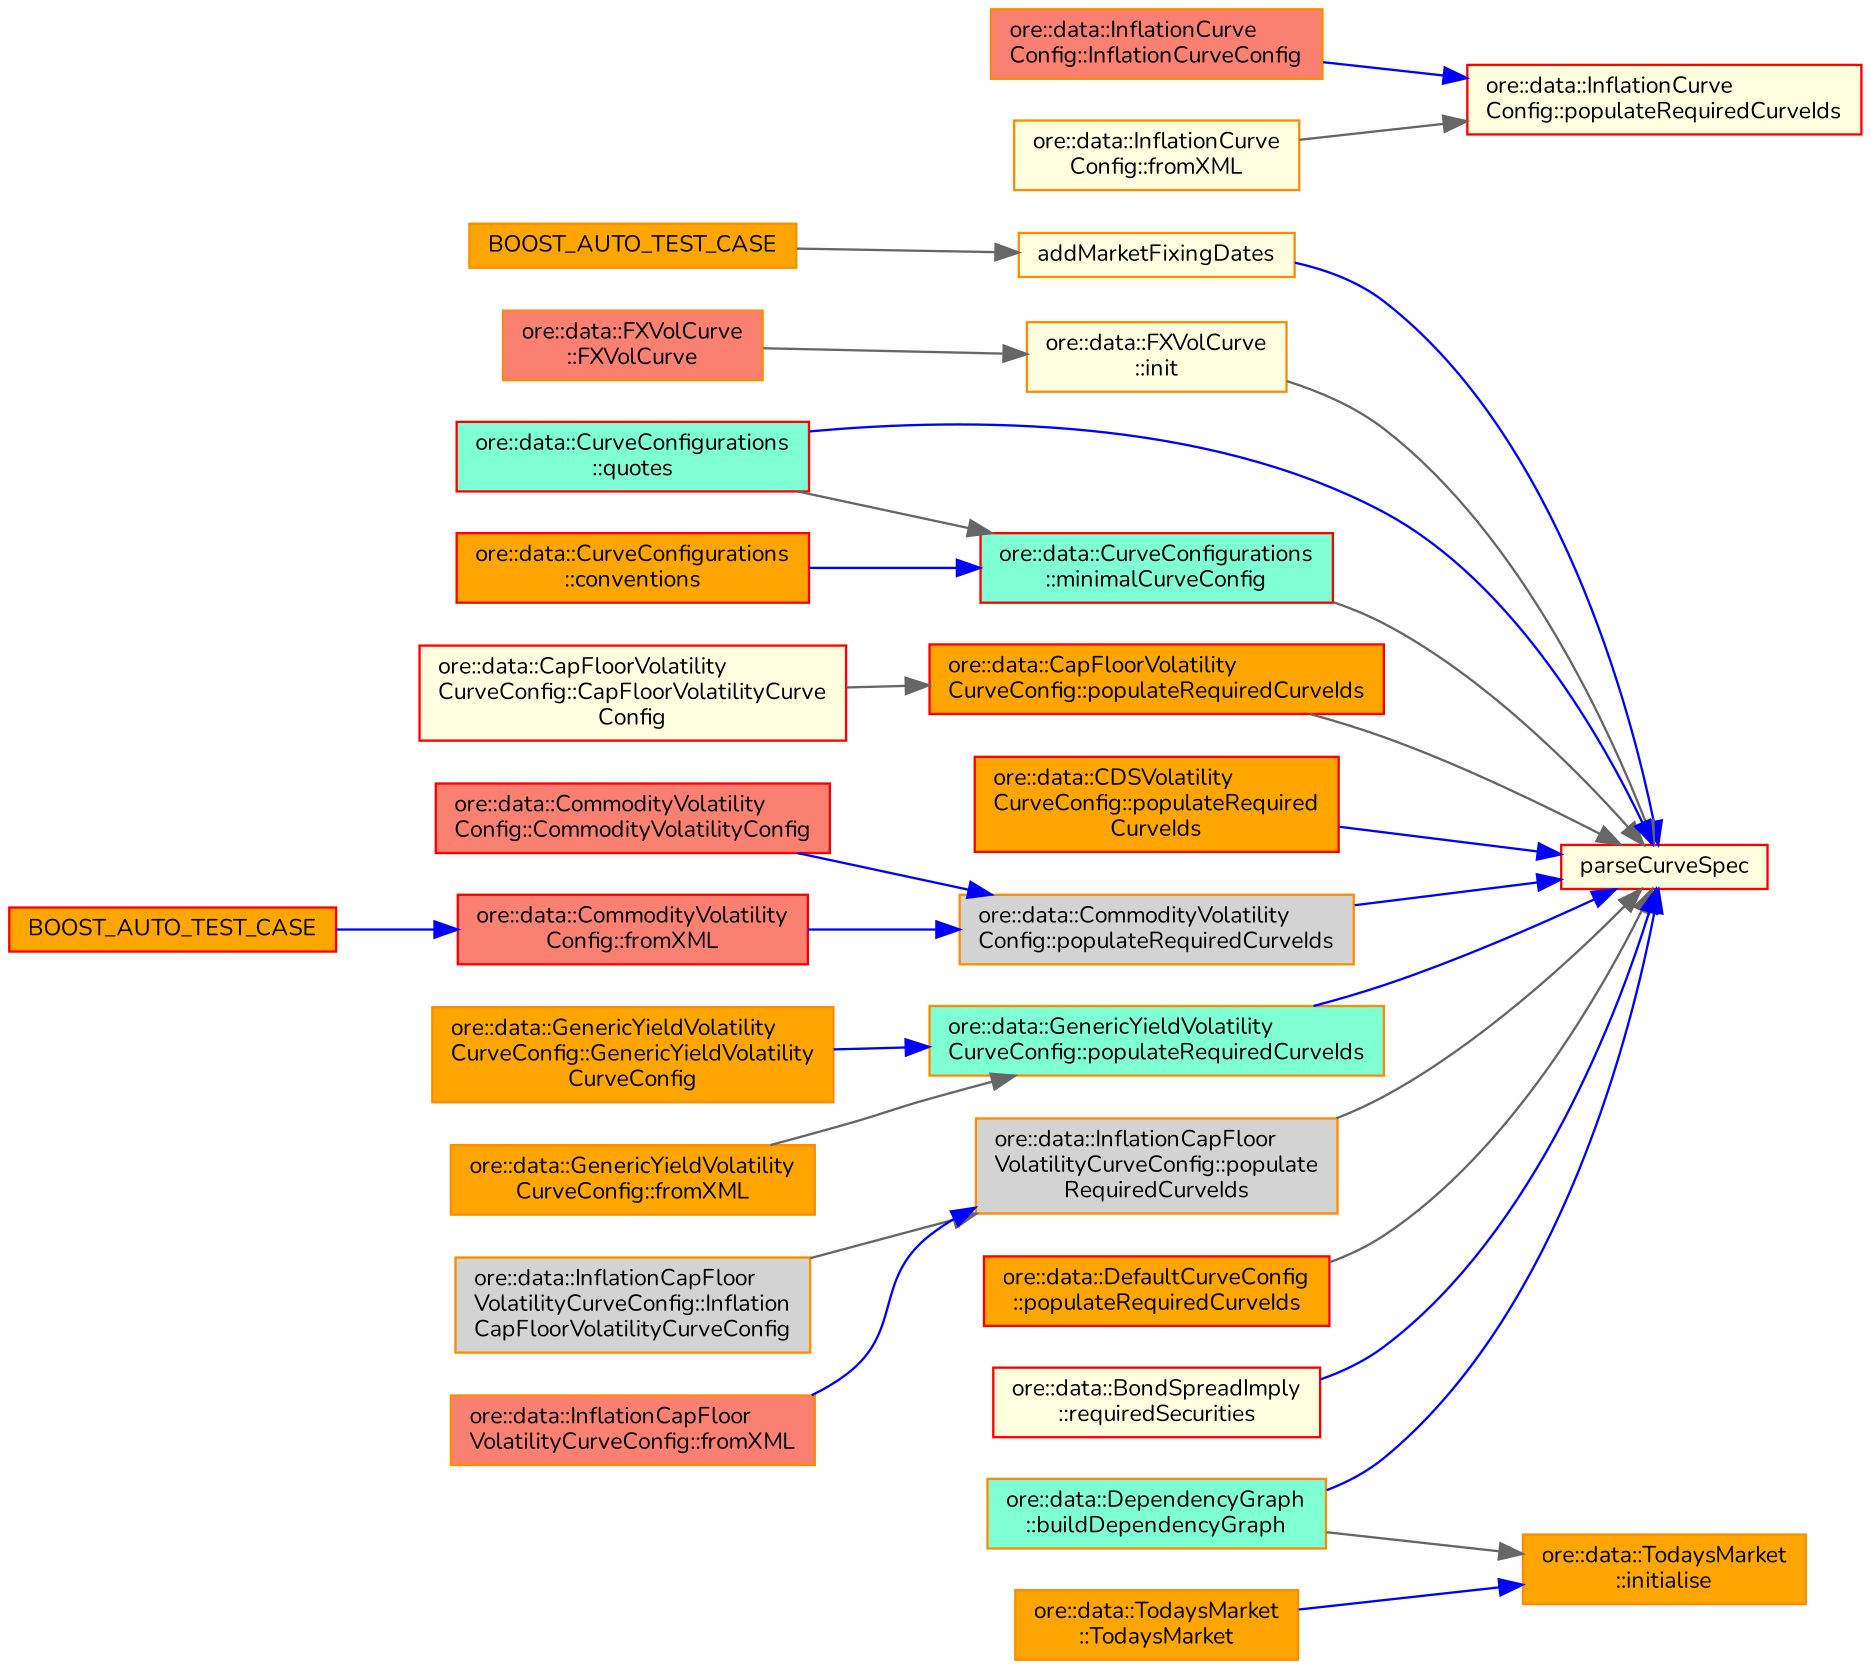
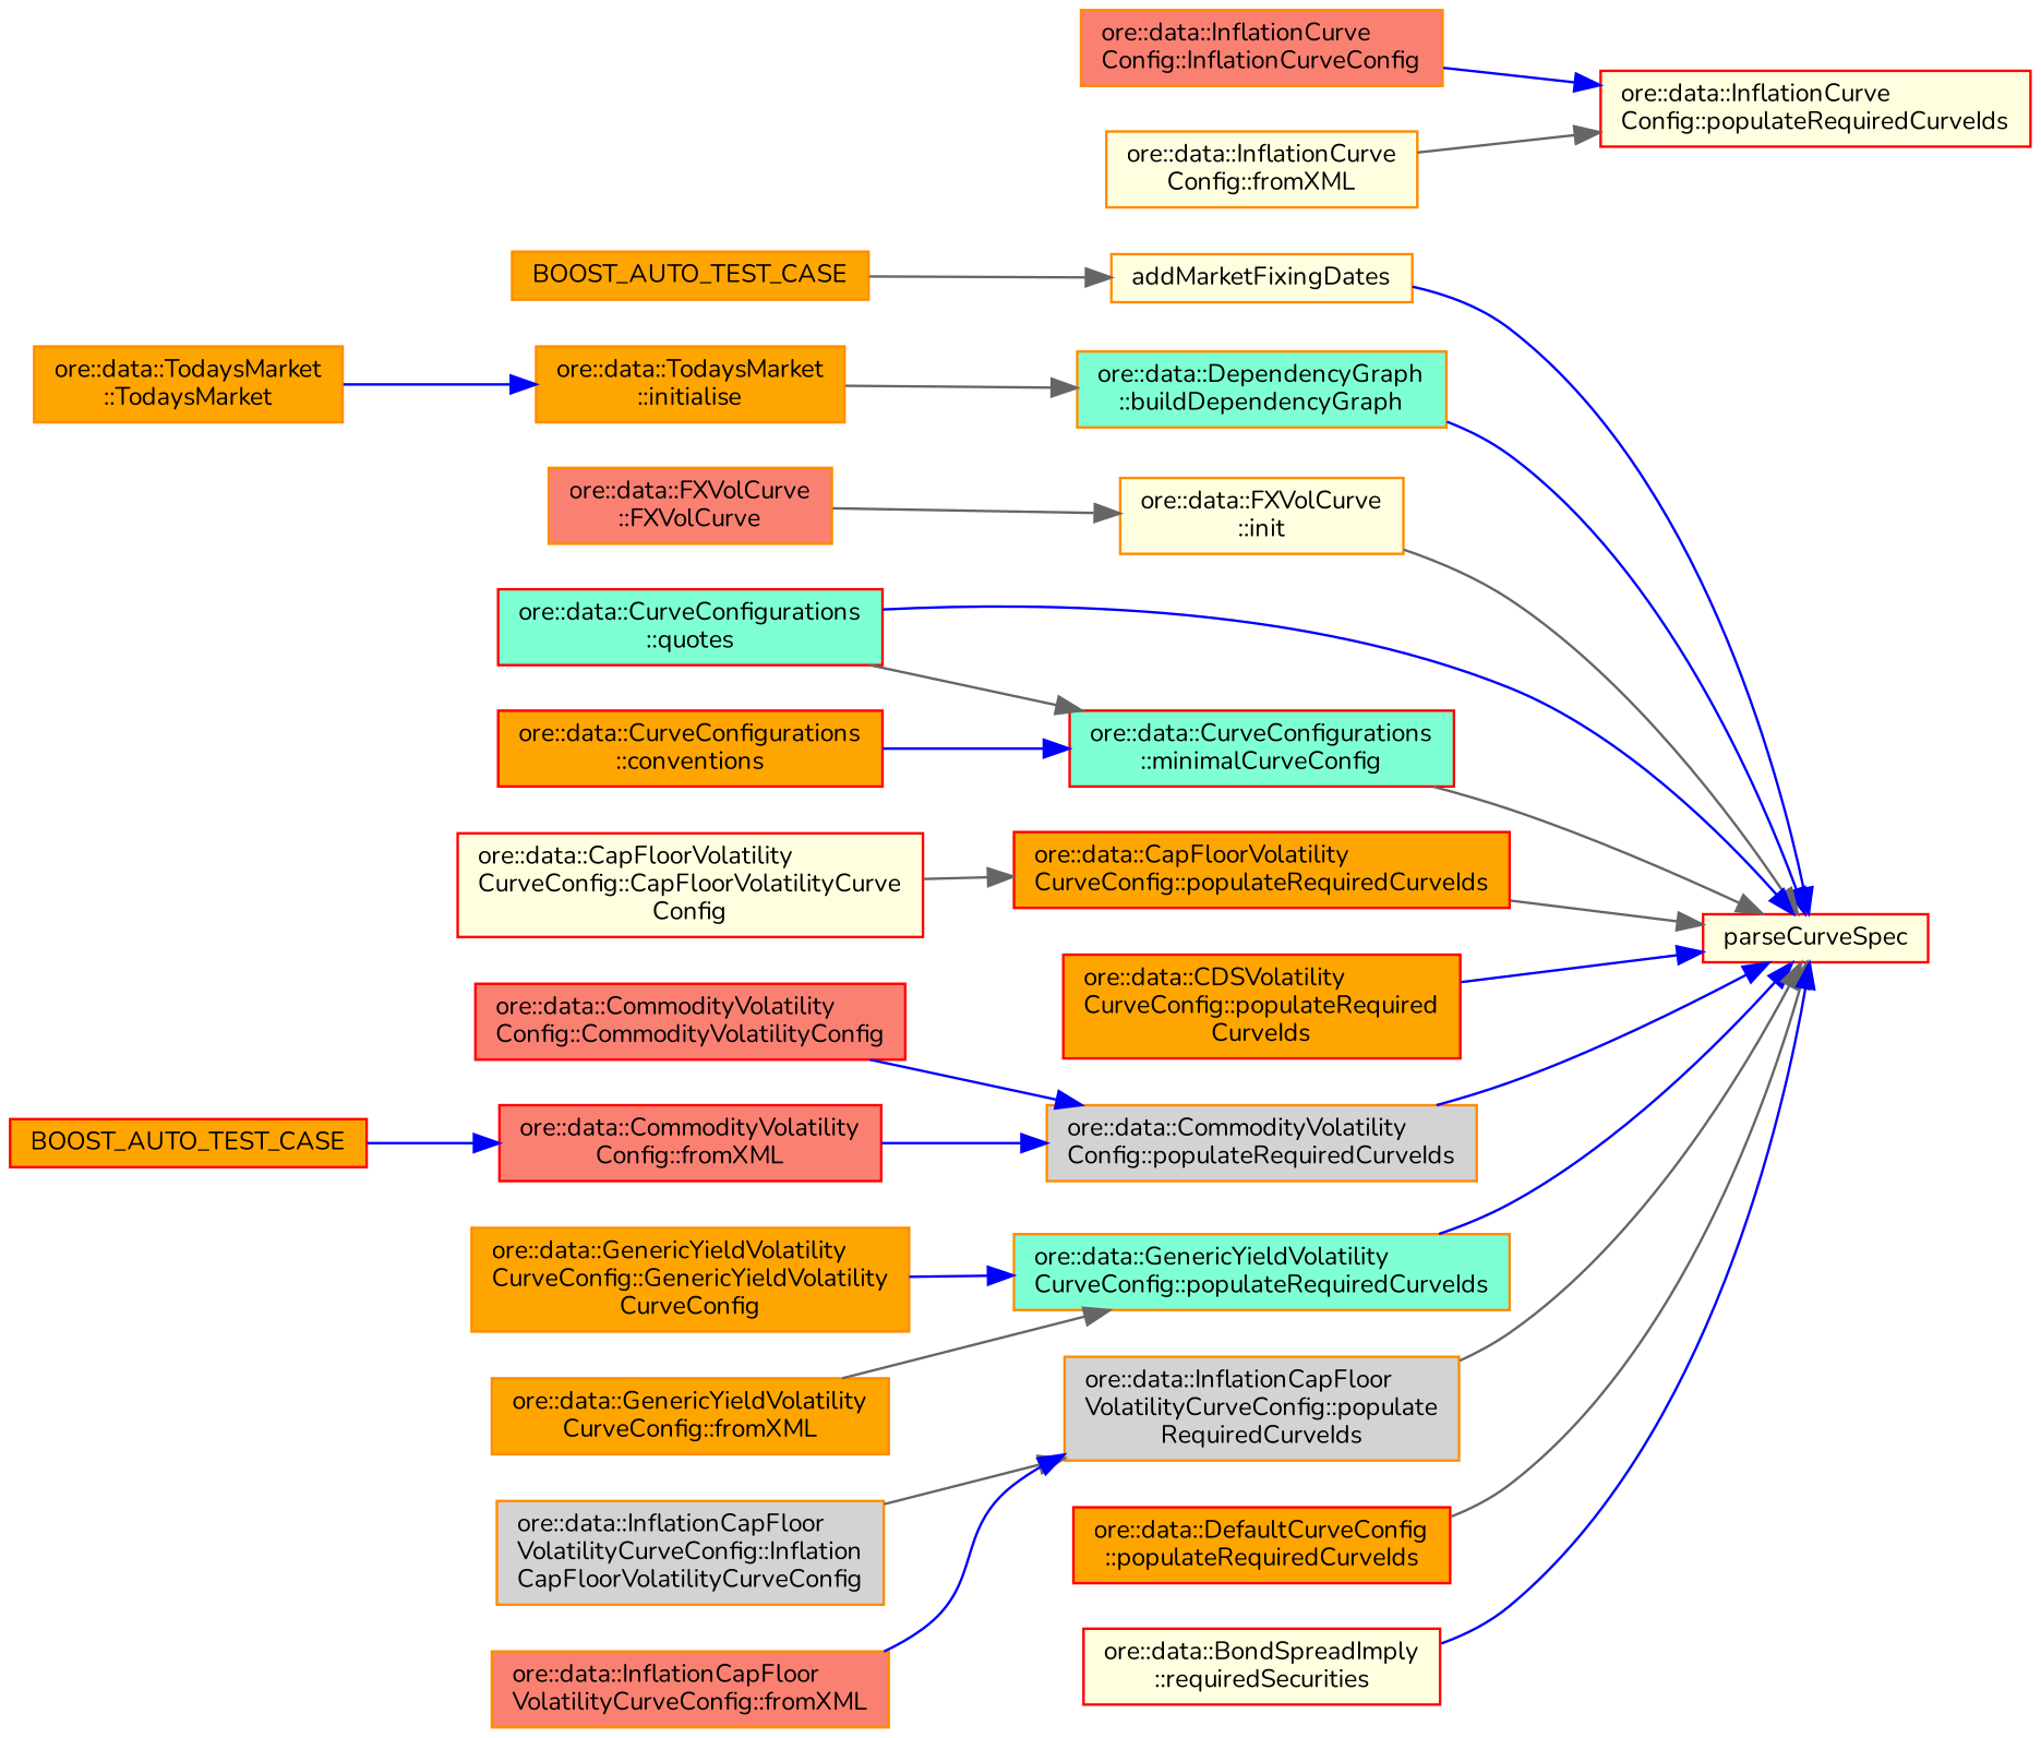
  digraph {
    fontname=Nunito
    rankdir=RL
    node [color=darkorange fillcolor=orange fontname=Nunito fontsize=10 shape=box style=filled]
    edge [color=blue dir=back fontname=Nunito fontsize=10 labelfontname=Helvetica labelfontsize=10 style=solid]
    n1 [color=red fillcolor=lightyellow fontcolor=black height=0.2 label=parseCurveSpec width=0.4]
    n2 [fillcolor=lightyellow height=0.2 label=addMarketFixingDates width=0.4]
    n3 [fillcolor=aquamarine height=0.2 label="ore::data::DependencyGraph\l::buildDependencyGraph" width=0.4]
    n4 [fillcolor=lightyellow height=0.2 label="ore::data::FXVolCurve\l::init" width=0.4]
    n5 [color=red fillcolor=aquamarine height=0.2 label="ore::data::CurveConfigurations\l::minimalCurveConfig" width=0.4]
    n6 [color=red fillcolor=aquamarine height=0.2 label="ore::data::CurveConfigurations\l::quotes" width=0.4]
    n7 [color=red height=0.2 label="ore::data::CapFloorVolatility\lCurveConfig::populateRequiredCurveIds" width=0.4]
    n8 [color=red height=0.2 label="ore::data::CDSVolatility\lCurveConfig::populateRequired\lCurveIds" width=0.4]
    n9 [fillcolor=lightgrey height=0.2 label="ore::data::CommodityVolatility\lConfig::populateRequiredCurveIds" width=0.4]
    n10 [fillcolor=aquamarine height=0.2 label="ore::data::GenericYieldVolatility\lCurveConfig::populateRequiredCurveIds" width=0.4]
    n11 [fillcolor=lightgrey height=0.2 label="ore::data::InflationCapFloor\lVolatilityCurveConfig::populate\lRequiredCurveIds" width=0.4]
    n12 [color=red height=0.2 label="ore::data::DefaultCurveConfig\l::populateRequiredCurveIds" width=0.4]
    n13 [color=red fillcolor=lightyellow height=0.2 label="ore::data::BondSpreadImply\l::requiredSecurities" width=0.4]
    n14 [height=0.2 label=BOOST_AUTO_TEST_CASE width=0.4]
    n15 [height=0.2 label="ore::data::TodaysMarket\l::initialise" width=0.4]
    n16 [fillcolor=salmon height=0.2 label="ore::data::FXVolCurve\l::FXVolCurve" width=0.4]
    n17 [color=red height=0.2 label="ore::data::CurveConfigurations\l::conventions" width=0.4]
    n18 [color=red fillcolor=lightyellow height=0.2 label="ore::data::CapFloorVolatility\lCurveConfig::CapFloorVolatilityCurve\lConfig" width=0.4]
    n19 [color=red fillcolor=salmon height=0.2 label="ore::data::CommodityVolatility\lConfig::CommodityVolatilityConfig" width=0.4]
    n20 [color=red fillcolor=salmon height=0.2 label="ore::data::CommodityVolatility\lConfig::fromXML" width=0.4]
    n21 [height=0.2 label="ore::data::GenericYieldVolatility\lCurveConfig::GenericYieldVolatility\lCurveConfig" width=0.4]
    n22 [height=0.2 label="ore::data::GenericYieldVolatility\lCurveConfig::fromXML" width=0.4]
    n23 [fillcolor=lightgrey height=0.2 label="ore::data::InflationCapFloor\lVolatilityCurveConfig::Inflation\lCapFloorVolatilityCurveConfig" width=0.4]
    n24 [fillcolor=salmon height=0.2 label="ore::data::InflationCapFloor\lVolatilityCurveConfig::fromXML" width=0.4]
    n25 [color=red fillcolor=lightyellow height=0.2 label="ore::data::InflationCurve\lConfig::populateRequiredCurveIds" width=0.4]
    n26 [fillcolor=salmon height=0.2 label="ore::data::InflationCurve\lConfig::InflationCurveConfig" width=0.4]
    n27 [fillcolor=lightyellow height=0.2 label="ore::data::InflationCurve\lConfig::fromXML" width=0.4]
    n28 [height=0.2 label="ore::data::TodaysMarket\l::TodaysMarket" width=0.4]
    n29 [color=red height=0.2 label=BOOST_AUTO_TEST_CASE width=0.4]
    n1 -> n2
    n1 -> n3
    n1 -> n4 [color=gray40]
    n1 -> n5 [color=gray40]
    n1 -> n6
    n1 -> n7 [color=gray40]
    n1 -> n8
    n1 -> n9
    n1 -> n10
    n1 -> n11 [color=gray40]
    n1 -> n12 [color=gray40]
    n1 -> n13
    n2 -> n14 [color=gray40]
-   n15 -> n3 [color=gray40]
+   n3 -> n15 [color=gray40]
    n4 -> n16 [color=gray40]
    n5 -> n6 [color=gray40]
    n5 -> n17
    n7 -> n18 [color=gray40]
    n9 -> n19
    n9 -> n20
    n10 -> n21
    n10 -> n22 [color=gray40]
    n11 -> n23 [color=gray40]
    n11 -> n24
    n15 -> n28
    n20 -> n29
    n25 -> n26
    n25 -> n27 [color=gray40]
  }
